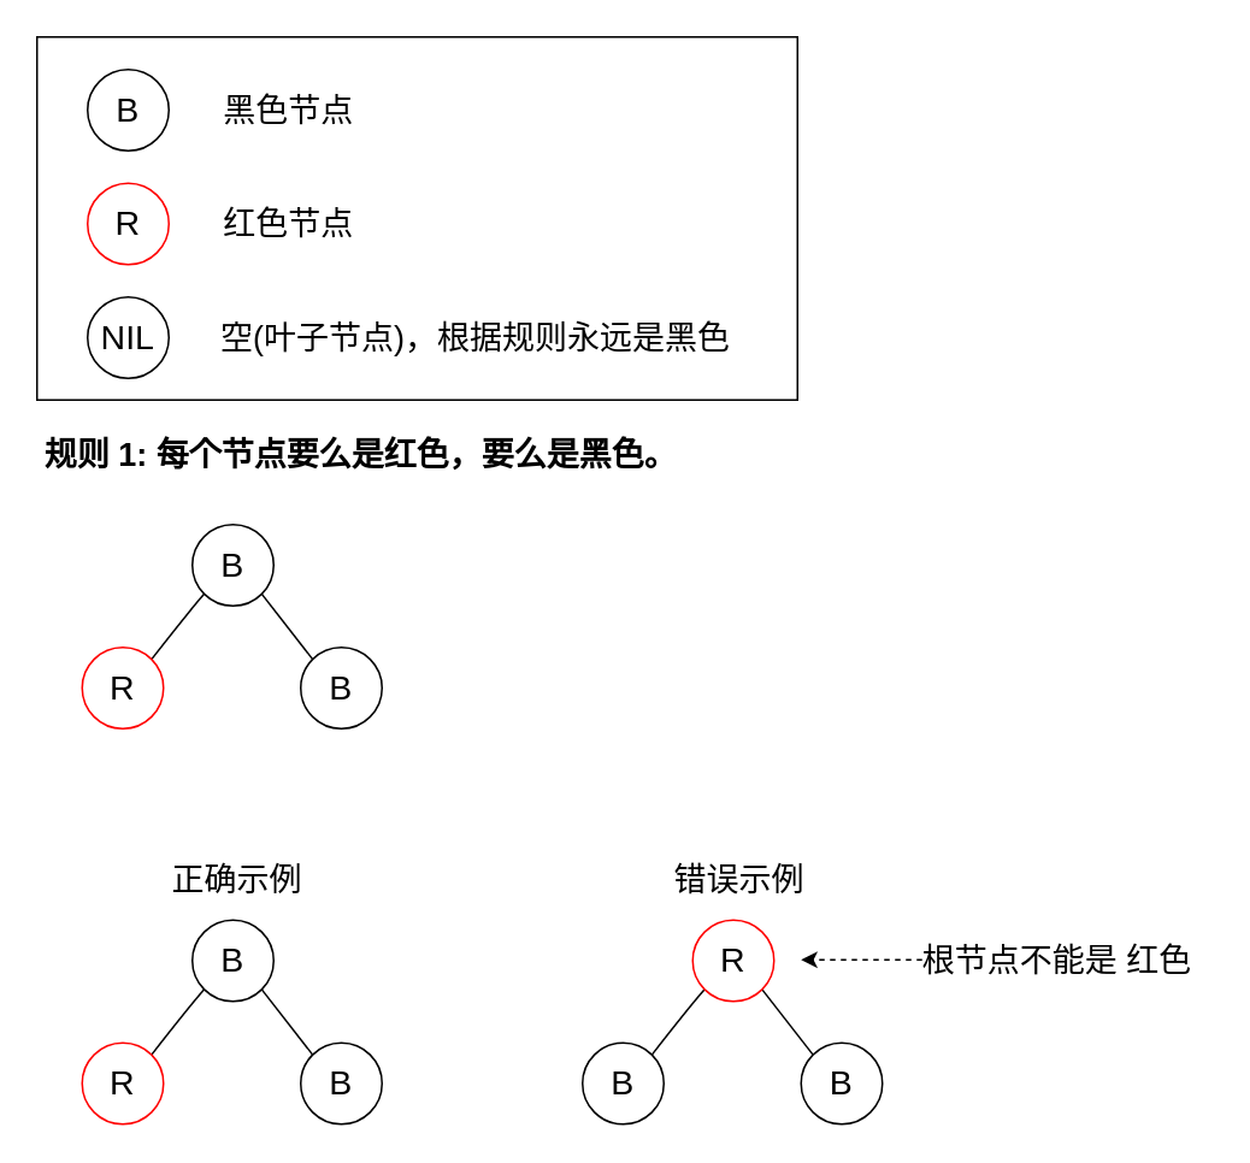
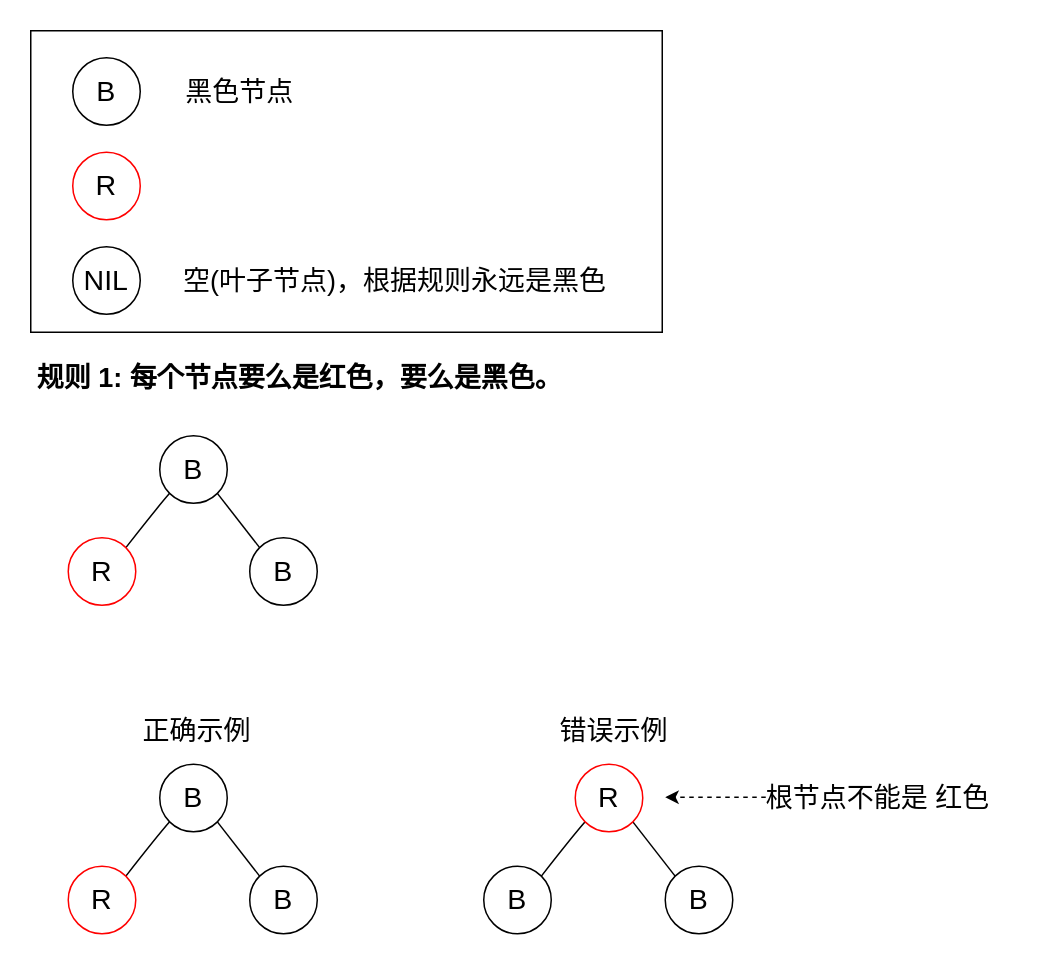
  <mxCell id="0" />
  <mxCell id="1" parent="0" />
  <mxCell id="2" value="" style="rounded=0;whiteSpace=wrap;html=1;" vertex="1" parent="1"><mxGeometry x="20" y="20" width="421" height="201" as="geometry" /></mxCell>
  <mxCell id="3" value="B" style="ellipse;whiteSpace=wrap;html=1;aspect=fixed;fontSize=19;" vertex="1" parent="1"><mxGeometry x="48" y="38" width="45" height="45" as="geometry" /></mxCell>
  <mxCell id="4" value="R" style="ellipse;whiteSpace=wrap;html=1;aspect=fixed;fontSize=19;strokeColor=light-dark(#ff0000, #ededed);" vertex="1" parent="1"><mxGeometry x="48" y="101" width="45" height="45" as="geometry" /></mxCell>
  <mxCell id="5" value="NIL" style="ellipse;whiteSpace=wrap;html=1;aspect=fixed;fontSize=19;" vertex="1" parent="1"><mxGeometry x="48" y="164" width="45" height="45" as="geometry" /></mxCell>
  <mxCell id="6" value="黑色节点" style="text;html=1;align=center;verticalAlign=middle;whiteSpace=wrap;rounded=0;fontSize=18;" vertex="1" parent="1"><mxGeometry x="119" y="45.5" width="81" height="30" as="geometry" /></mxCell>
- <mxCell id="7" value="红色节点" style="text;html=1;align=center;verticalAlign=middle;whiteSpace=wrap;rounded=0;fontSize=18;" vertex="1" parent="1"><mxGeometry x="119" y="108.5" width="81" height="30" as="geometry" /></mxCell>
  <mxCell id="8" value="空(叶子节点)，根据规则永远是黑色" style="text;html=1;align=center;verticalAlign=middle;whiteSpace=wrap;rounded=0;fontSize=18;" vertex="1" parent="1"><mxGeometry x="121" y="171.5" width="284" height="30" as="geometry" /></mxCell>
  <mxCell id="9" value="规则 1: 每个节点要么是红色，要么是黑色。" style="text;html=1;align=center;verticalAlign=middle;whiteSpace=wrap;rounded=0;fontSize=18;fontStyle=1" vertex="1" parent="1"><mxGeometry x="20" y="237" width="359" height="30" as="geometry" /></mxCell>
  <mxCell id="10" style="rounded=0;orthogonalLoop=1;jettySize=auto;html=1;exitX=0;exitY=1;exitDx=0;exitDy=0;entryX=1;entryY=0;entryDx=0;entryDy=0;curved=1;strokeColor=default;fillColor=default;endArrow=none;endFill=0;" edge="1" parent="1" source="12" target="13"><mxGeometry relative="1" as="geometry"><Array as="points"><mxPoint x="105" y="337" /></Array></mxGeometry></mxCell>
  <mxCell id="11" style="rounded=0;orthogonalLoop=1;jettySize=auto;html=1;exitX=1;exitY=1;exitDx=0;exitDy=0;entryX=0;entryY=0;entryDx=0;entryDy=0;endArrow=none;endFill=0;" edge="1" parent="1" source="12" target="14"><mxGeometry relative="1" as="geometry" /></mxCell>
  <mxCell id="12" value="B" style="ellipse;whiteSpace=wrap;html=1;aspect=fixed;fontSize=19;" vertex="1" parent="1"><mxGeometry x="106" y="290" width="45" height="45" as="geometry" /></mxCell>
  <mxCell id="13" value="R" style="ellipse;whiteSpace=wrap;html=1;aspect=fixed;fontSize=19;strokeColor=light-dark(#ff0000, #ededed);" vertex="1" parent="1"><mxGeometry x="45" y="358" width="45" height="45" as="geometry" /></mxCell>
  <mxCell id="14" value="B" style="ellipse;whiteSpace=wrap;html=1;aspect=fixed;fontSize=19;" vertex="1" parent="1"><mxGeometry x="166" y="358" width="45" height="45" as="geometry" /></mxCell>
  <mxCell id="15" value="正确示例" style="text;html=1;align=center;verticalAlign=middle;whiteSpace=wrap;rounded=0;fontSize=18;" vertex="1" parent="1"><mxGeometry x="90" y="473" width="82" height="28" as="geometry" /></mxCell>
  <mxCell id="16" style="rounded=0;orthogonalLoop=1;jettySize=auto;html=1;exitX=0;exitY=1;exitDx=0;exitDy=0;entryX=1;entryY=0;entryDx=0;entryDy=0;curved=1;strokeColor=default;fillColor=default;endArrow=none;endFill=0;" edge="1" parent="1" source="18" target="19"><mxGeometry relative="1" as="geometry"><Array as="points"><mxPoint x="105" y="556" /></Array></mxGeometry></mxCell>
  <mxCell id="17" style="rounded=0;orthogonalLoop=1;jettySize=auto;html=1;exitX=1;exitY=1;exitDx=0;exitDy=0;entryX=0;entryY=0;entryDx=0;entryDy=0;endArrow=none;endFill=0;" edge="1" parent="1" source="18" target="20"><mxGeometry relative="1" as="geometry" /></mxCell>
  <mxCell id="18" value="B" style="ellipse;whiteSpace=wrap;html=1;aspect=fixed;fontSize=19;" vertex="1" parent="1"><mxGeometry x="106" y="509" width="45" height="45" as="geometry" /></mxCell>
  <mxCell id="19" value="R" style="ellipse;whiteSpace=wrap;html=1;aspect=fixed;fontSize=19;strokeColor=light-dark(#ff0000, #ededed);" vertex="1" parent="1"><mxGeometry x="45" y="577" width="45" height="45" as="geometry" /></mxCell>
  <mxCell id="20" value="B" style="ellipse;whiteSpace=wrap;html=1;aspect=fixed;fontSize=19;" vertex="1" parent="1"><mxGeometry x="166" y="577" width="45" height="45" as="geometry" /></mxCell>
  <mxCell id="21" value="错误示例" style="text;html=1;align=center;verticalAlign=middle;whiteSpace=wrap;rounded=0;fontSize=18;" vertex="1" parent="1"><mxGeometry x="368" y="473" width="82" height="28" as="geometry" /></mxCell>
  <mxCell id="22" style="rounded=0;orthogonalLoop=1;jettySize=auto;html=1;exitX=0;exitY=1;exitDx=0;exitDy=0;entryX=1;entryY=0;entryDx=0;entryDy=0;curved=1;strokeColor=default;fillColor=default;endArrow=none;endFill=0;" edge="1" parent="1" source="24" target="25"><mxGeometry relative="1" as="geometry"><Array as="points"><mxPoint x="382" y="556" /></Array></mxGeometry></mxCell>
  <mxCell id="23" style="rounded=0;orthogonalLoop=1;jettySize=auto;html=1;exitX=1;exitY=1;exitDx=0;exitDy=0;entryX=0;entryY=0;entryDx=0;entryDy=0;endArrow=none;endFill=0;" edge="1" parent="1" source="24" target="26"><mxGeometry relative="1" as="geometry" /></mxCell>
  <mxCell id="24" value="R" style="ellipse;whiteSpace=wrap;html=1;aspect=fixed;fontSize=19;strokeColor=light-dark(#ff0000, #ededed);" vertex="1" parent="1"><mxGeometry x="383" y="509" width="45" height="45" as="geometry" /></mxCell>
  <mxCell id="25" value="B" style="ellipse;whiteSpace=wrap;html=1;aspect=fixed;fontSize=19;strokeColor=default;" vertex="1" parent="1"><mxGeometry x="322" y="577" width="45" height="45" as="geometry" /></mxCell>
  <mxCell id="26" value="B" style="ellipse;whiteSpace=wrap;html=1;aspect=fixed;fontSize=19;" vertex="1" parent="1"><mxGeometry x="443" y="577" width="45" height="45" as="geometry" /></mxCell>
  <mxCell id="27" value="根节点不能是 红色" style="text;html=1;align=center;verticalAlign=middle;whiteSpace=wrap;rounded=0;fontSize=18;" vertex="1" parent="1"><mxGeometry x="500" y="516.5" width="170" height="30" as="geometry" /></mxCell>
  <mxCell id="28" value="" style="endArrow=classic;html=1;rounded=0;dashed=1;" edge="1" parent="1"><mxGeometry width="50" height="50" relative="1" as="geometry"><mxPoint x="510" y="531" as="sourcePoint" /><mxPoint x="443" y="531" as="targetPoint" /></mxGeometry></mxCell>
